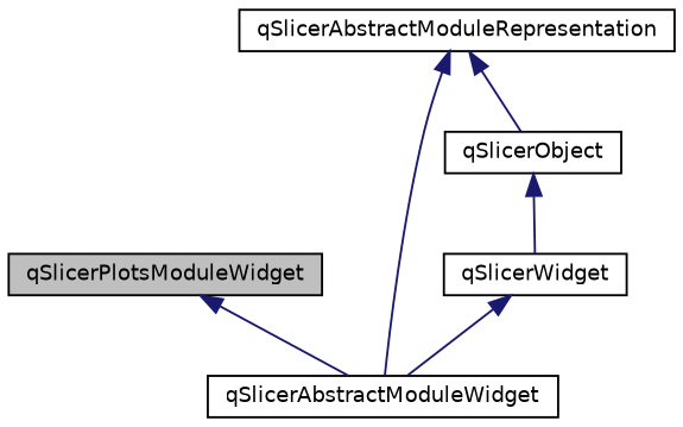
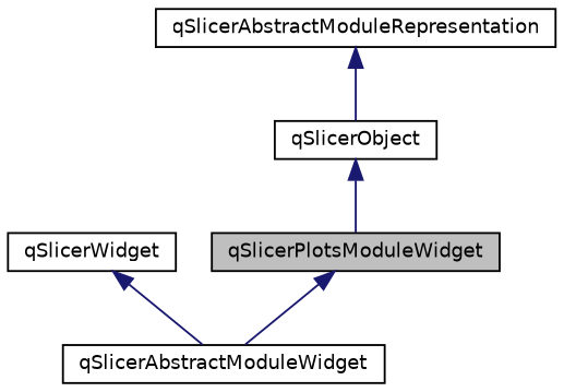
  digraph {
    node [color=black fontname=Helvetica fontsize=10 shape=record]
    edge [color=midnightblue dir=back fontname=Helvetica fontsize=10 labelfontname=Helvetica labelfontsize=10 style=solid]
    n1 [fillcolor=grey75 fontcolor=black height=0.2 label=qSlicerPlotsModuleWidget style=filled width=0.4]
    n2 [height=0.2 label=qSlicerAbstractModuleWidget width=0.4]
    n3 [height=0.2 label=qSlicerWidget width=0.4]
    n4 [height=0.2 label=qSlicerObject width=0.4]
    n5 [height=0.2 label=qSlicerAbstractModuleRepresentation width=0.4]
    n1 -> n2
    n3 -> n2
-   n4 -> n3
-   n5 -> n2
+   n4 -> n1
    n5 -> n4
  }
